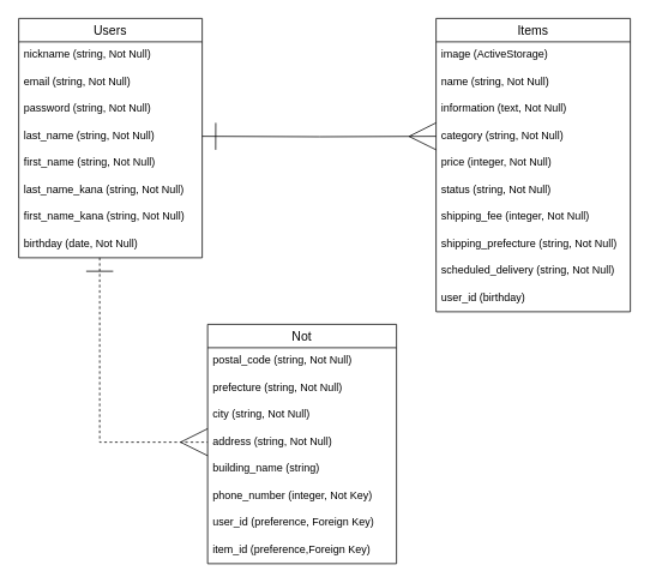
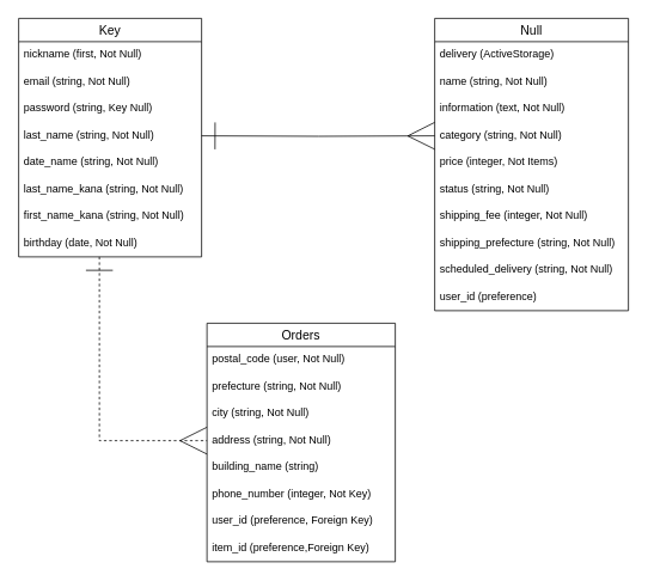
  <mxCell id="0" />
  <mxCell id="1" parent="0" />
- <mxCell id="2" value="Items" style="swimlane;fontStyle=0;childLayout=stackLayout;horizontal=1;startSize=26;horizontalStack=0;resizeParent=1;resizeParentMax=0;resizeLast=0;collapsible=1;marginBottom=0;align=center;fontSize=14;" parent="1" vertex="1"><mxGeometry x="484" y="20" width="216" height="326" as="geometry" /></mxCell>
- <mxCell id="3" value="image (ActiveStorage)" style="text;strokeColor=none;fillColor=none;spacingLeft=4;spacingRight=4;overflow=hidden;rotatable=0;points=[[0,0.5],[1,0.5]];portConstraint=eastwest;fontSize=12;" parent="2" vertex="1"><mxGeometry y="26" width="216" height="30" as="geometry" /></mxCell>
+ <mxCell id="2" value="Null" style="swimlane;fontStyle=0;childLayout=stackLayout;horizontal=1;startSize=26;horizontalStack=0;resizeParent=1;resizeParentMax=0;resizeLast=0;collapsible=1;marginBottom=0;align=center;fontSize=14;" parent="1" vertex="1"><mxGeometry x="484" y="20" width="216" height="326" as="geometry" /></mxCell>
+ <mxCell id="3" value="delivery (ActiveStorage)" style="text;strokeColor=none;fillColor=none;spacingLeft=4;spacingRight=4;overflow=hidden;rotatable=0;points=[[0,0.5],[1,0.5]];portConstraint=eastwest;fontSize=12;" parent="2" vertex="1"><mxGeometry y="26" width="216" height="30" as="geometry" /></mxCell>
  <mxCell id="4" value="name (string, Not Null)" style="text;strokeColor=none;fillColor=none;spacingLeft=4;spacingRight=4;overflow=hidden;rotatable=0;points=[[0,0.5],[1,0.5]];portConstraint=eastwest;fontSize=12;" parent="2" vertex="1"><mxGeometry y="56" width="216" height="30" as="geometry" /></mxCell>
  <mxCell id="5" value="information (text, Not Null)" style="text;strokeColor=none;fillColor=none;spacingLeft=4;spacingRight=4;overflow=hidden;rotatable=0;points=[[0,0.5],[1,0.5]];portConstraint=eastwest;fontSize=12;" parent="2" vertex="1"><mxGeometry y="86" width="216" height="30" as="geometry" /></mxCell>
  <mxCell id="6" value="category (string, Not Null)" style="text;strokeColor=none;fillColor=none;spacingLeft=4;spacingRight=4;overflow=hidden;rotatable=0;points=[[0,0.5],[1,0.5]];portConstraint=eastwest;fontSize=12;" parent="2" vertex="1"><mxGeometry y="116" width="216" height="30" as="geometry" /></mxCell>
- <mxCell id="7" value="price (integer, Not Null)" style="text;strokeColor=none;fillColor=none;spacingLeft=4;spacingRight=4;overflow=hidden;rotatable=0;points=[[0,0.5],[1,0.5]];portConstraint=eastwest;fontSize=12;" parent="2" vertex="1"><mxGeometry y="146" width="216" height="30" as="geometry" /></mxCell>
+ <mxCell id="7" value="price (integer, Not Items)" style="text;strokeColor=none;fillColor=none;spacingLeft=4;spacingRight=4;overflow=hidden;rotatable=0;points=[[0,0.5],[1,0.5]];portConstraint=eastwest;fontSize=12;" parent="2" vertex="1"><mxGeometry y="146" width="216" height="30" as="geometry" /></mxCell>
  <mxCell id="8" value="status (string, Not Null)" style="text;strokeColor=none;fillColor=none;spacingLeft=4;spacingRight=4;overflow=hidden;rotatable=0;points=[[0,0.5],[1,0.5]];portConstraint=eastwest;fontSize=12;" parent="2" vertex="1"><mxGeometry y="176" width="216" height="30" as="geometry" /></mxCell>
  <mxCell id="9" value="shipping_fee (integer, Not Null)" style="text;strokeColor=none;fillColor=none;spacingLeft=4;spacingRight=4;overflow=hidden;rotatable=0;points=[[0,0.5],[1,0.5]];portConstraint=eastwest;fontSize=12;" parent="2" vertex="1"><mxGeometry y="206" width="216" height="30" as="geometry" /></mxCell>
  <mxCell id="10" value="shipping_prefecture (string, Not Null)" style="text;strokeColor=none;fillColor=none;spacingLeft=4;spacingRight=4;overflow=hidden;rotatable=0;points=[[0,0.5],[1,0.5]];portConstraint=eastwest;fontSize=12;" parent="2" vertex="1"><mxGeometry y="236" width="216" height="30" as="geometry" /></mxCell>
  <mxCell id="11" value="scheduled_delivery (string, Not Null)" style="text;strokeColor=none;fillColor=none;spacingLeft=4;spacingRight=4;overflow=hidden;rotatable=0;points=[[0,0.5],[1,0.5]];portConstraint=eastwest;fontSize=12;" parent="2" vertex="1"><mxGeometry y="266" width="216" height="30" as="geometry" /></mxCell>
- <mxCell id="12" value="user_id (birthday)" style="text;strokeColor=none;fillColor=none;spacingLeft=4;spacingRight=4;overflow=hidden;rotatable=0;points=[[0,0.5],[1,0.5]];portConstraint=eastwest;fontSize=12;" parent="2" vertex="1"><mxGeometry y="296" width="216" height="30" as="geometry" /></mxCell>
- <mxCell id="13" value="Not" style="swimlane;fontStyle=0;childLayout=stackLayout;horizontal=1;startSize=26;horizontalStack=0;resizeParent=1;resizeParentMax=0;resizeLast=0;collapsible=1;marginBottom=0;align=center;fontSize=14;" parent="1" vertex="1"><mxGeometry x="230" y="360" width="210" height="266" as="geometry" /></mxCell>
- <mxCell id="14" value="postal_code (string, Not Null)" style="text;strokeColor=none;fillColor=none;spacingLeft=4;spacingRight=4;overflow=hidden;rotatable=0;points=[[0,0.5],[1,0.5]];portConstraint=eastwest;fontSize=12;" parent="13" vertex="1"><mxGeometry y="26" width="210" height="30" as="geometry" /></mxCell>
+ <mxCell id="12" value="user_id (preference)" style="text;strokeColor=none;fillColor=none;spacingLeft=4;spacingRight=4;overflow=hidden;rotatable=0;points=[[0,0.5],[1,0.5]];portConstraint=eastwest;fontSize=12;" parent="2" vertex="1"><mxGeometry y="296" width="216" height="30" as="geometry" /></mxCell>
+ <mxCell id="13" value="Orders" style="swimlane;fontStyle=0;childLayout=stackLayout;horizontal=1;startSize=26;horizontalStack=0;resizeParent=1;resizeParentMax=0;resizeLast=0;collapsible=1;marginBottom=0;align=center;fontSize=14;" parent="1" vertex="1"><mxGeometry x="230" y="360" width="210" height="266" as="geometry" /></mxCell>
+ <mxCell id="14" value="postal_code (user, Not Null)" style="text;strokeColor=none;fillColor=none;spacingLeft=4;spacingRight=4;overflow=hidden;rotatable=0;points=[[0,0.5],[1,0.5]];portConstraint=eastwest;fontSize=12;" parent="13" vertex="1"><mxGeometry y="26" width="210" height="30" as="geometry" /></mxCell>
  <mxCell id="15" value="prefecture (string, Not Null)" style="text;strokeColor=none;fillColor=none;spacingLeft=4;spacingRight=4;overflow=hidden;rotatable=0;points=[[0,0.5],[1,0.5]];portConstraint=eastwest;fontSize=12;" parent="13" vertex="1"><mxGeometry y="56" width="210" height="30" as="geometry" /></mxCell>
  <mxCell id="16" value="city (string, Not Null)" style="text;strokeColor=none;fillColor=none;spacingLeft=4;spacingRight=4;overflow=hidden;rotatable=0;points=[[0,0.5],[1,0.5]];portConstraint=eastwest;fontSize=12;" parent="13" vertex="1"><mxGeometry y="86" width="210" height="30" as="geometry" /></mxCell>
  <mxCell id="17" value="address (string, Not Null)" style="text;strokeColor=none;fillColor=none;spacingLeft=4;spacingRight=4;overflow=hidden;rotatable=0;points=[[0,0.5],[1,0.5]];portConstraint=eastwest;fontSize=12;" parent="13" vertex="1"><mxGeometry y="116" width="210" height="30" as="geometry" /></mxCell>
  <mxCell id="18" value="building_name (string)" style="text;strokeColor=none;fillColor=none;spacingLeft=4;spacingRight=4;overflow=hidden;rotatable=0;points=[[0,0.5],[1,0.5]];portConstraint=eastwest;fontSize=12;" parent="13" vertex="1"><mxGeometry y="146" width="210" height="30" as="geometry" /></mxCell>
  <mxCell id="19" value="phone_number (integer, Not Key)" style="text;strokeColor=none;fillColor=none;spacingLeft=4;spacingRight=4;overflow=hidden;rotatable=0;points=[[0,0.5],[1,0.5]];portConstraint=eastwest;fontSize=12;" parent="13" vertex="1"><mxGeometry y="176" width="210" height="30" as="geometry" /></mxCell>
  <mxCell id="20" value="user_id (preference, Foreign Key)" style="text;strokeColor=none;fillColor=none;spacingLeft=4;spacingRight=4;overflow=hidden;rotatable=0;points=[[0,0.5],[1,0.5]];portConstraint=eastwest;fontSize=12;" parent="13" vertex="1"><mxGeometry y="206" width="210" height="30" as="geometry" /></mxCell>
  <mxCell id="21" value="item_id (preference,Foreign Key)" style="text;strokeColor=none;fillColor=none;spacingLeft=4;spacingRight=4;overflow=hidden;rotatable=0;points=[[0,0.5],[1,0.5]];portConstraint=eastwest;fontSize=12;" parent="13" vertex="1"><mxGeometry y="236" width="210" height="30" as="geometry" /></mxCell>
- <mxCell id="22" value="Users" style="swimlane;fontStyle=0;childLayout=stackLayout;horizontal=1;startSize=26;horizontalStack=0;resizeParent=1;resizeParentMax=0;resizeLast=0;collapsible=1;marginBottom=0;align=center;fontSize=14;" parent="1" vertex="1"><mxGeometry x="20" y="20" width="204" height="266" as="geometry" /></mxCell>
- <mxCell id="23" value="nickname (string, Not Null) " style="text;strokeColor=none;fillColor=none;spacingLeft=4;spacingRight=4;overflow=hidden;rotatable=0;points=[[0,0.5],[1,0.5]];portConstraint=eastwest;fontSize=12;" parent="22" vertex="1"><mxGeometry y="26" width="204" height="30" as="geometry" /></mxCell>
+ <mxCell id="22" value="Key" style="swimlane;fontStyle=0;childLayout=stackLayout;horizontal=1;startSize=26;horizontalStack=0;resizeParent=1;resizeParentMax=0;resizeLast=0;collapsible=1;marginBottom=0;align=center;fontSize=14;" parent="1" vertex="1"><mxGeometry x="20" y="20" width="204" height="266" as="geometry" /></mxCell>
+ <mxCell id="23" value="nickname (first, Not Null) " style="text;strokeColor=none;fillColor=none;spacingLeft=4;spacingRight=4;overflow=hidden;rotatable=0;points=[[0,0.5],[1,0.5]];portConstraint=eastwest;fontSize=12;" parent="22" vertex="1"><mxGeometry y="26" width="204" height="30" as="geometry" /></mxCell>
  <mxCell id="24" value="email (string, Not Null)" style="text;strokeColor=none;fillColor=none;spacingLeft=4;spacingRight=4;overflow=hidden;rotatable=0;points=[[0,0.5],[1,0.5]];portConstraint=eastwest;fontSize=12;" parent="22" vertex="1"><mxGeometry y="56" width="204" height="30" as="geometry" /></mxCell>
- <mxCell id="25" value="password (string, Not Null)" style="text;strokeColor=none;fillColor=none;spacingLeft=4;spacingRight=4;overflow=hidden;rotatable=0;points=[[0,0.5],[1,0.5]];portConstraint=eastwest;fontSize=12;" parent="22" vertex="1"><mxGeometry y="86" width="204" height="30" as="geometry" /></mxCell>
+ <mxCell id="25" value="password (string, Key Null)" style="text;strokeColor=none;fillColor=none;spacingLeft=4;spacingRight=4;overflow=hidden;rotatable=0;points=[[0,0.5],[1,0.5]];portConstraint=eastwest;fontSize=12;" parent="22" vertex="1"><mxGeometry y="86" width="204" height="30" as="geometry" /></mxCell>
  <mxCell id="26" value="last_name (string, Not Null)" style="text;strokeColor=none;fillColor=none;spacingLeft=4;spacingRight=4;overflow=hidden;rotatable=0;points=[[0,0.5],[1,0.5]];portConstraint=eastwest;fontSize=12;" parent="22" vertex="1"><mxGeometry y="116" width="204" height="30" as="geometry" /></mxCell>
- <mxCell id="27" value="first_name (string, Not Null)" style="text;strokeColor=none;fillColor=none;spacingLeft=4;spacingRight=4;overflow=hidden;rotatable=0;points=[[0,0.5],[1,0.5]];portConstraint=eastwest;fontSize=12;" parent="22" vertex="1"><mxGeometry y="146" width="204" height="30" as="geometry" /></mxCell>
+ <mxCell id="27" value="date_name (string, Not Null)" style="text;strokeColor=none;fillColor=none;spacingLeft=4;spacingRight=4;overflow=hidden;rotatable=0;points=[[0,0.5],[1,0.5]];portConstraint=eastwest;fontSize=12;" parent="22" vertex="1"><mxGeometry y="146" width="204" height="30" as="geometry" /></mxCell>
  <mxCell id="28" value="last_name_kana (string, Not Null)" style="text;strokeColor=none;fillColor=none;spacingLeft=4;spacingRight=4;overflow=hidden;rotatable=0;points=[[0,0.5],[1,0.5]];portConstraint=eastwest;fontSize=12;" parent="22" vertex="1"><mxGeometry y="176" width="204" height="30" as="geometry" /></mxCell>
  <mxCell id="29" value="first_name_kana (string, Not Null)" style="text;strokeColor=none;fillColor=none;spacingLeft=4;spacingRight=4;overflow=hidden;rotatable=0;points=[[0,0.5],[1,0.5]];portConstraint=eastwest;fontSize=12;" parent="22" vertex="1"><mxGeometry y="206" width="204" height="30" as="geometry" /></mxCell>
  <mxCell id="30" value="birthday (date, Not Null)" style="text;strokeColor=none;fillColor=none;spacingLeft=4;spacingRight=4;overflow=hidden;rotatable=0;points=[[0,0.5],[1,0.5]];portConstraint=eastwest;fontSize=12;" parent="22" vertex="1"><mxGeometry y="236" width="204" height="30" as="geometry" /></mxCell>
  <mxCell id="31" style="edgeStyle=orthogonalEdgeStyle;rounded=0;orthogonalLoop=1;jettySize=auto;html=1;exitX=1;exitY=0.5;exitDx=0;exitDy=0;entryX=0;entryY=0.5;entryDx=0;entryDy=0;endArrow=ERmany;endFill=0;targetPerimeterSpacing=0;endSize=28;startArrow=ERone;startFill=0;sourcePerimeterSpacing=0;startSize=28;" parent="1" target="6" edge="1"><mxGeometry relative="1" as="geometry"><mxPoint x="224" y="151" as="sourcePoint" /></mxGeometry></mxCell>
  <mxCell id="32" style="edgeStyle=orthogonalEdgeStyle;rounded=0;orthogonalLoop=1;jettySize=auto;html=1;startArrow=ERone;startFill=0;endArrow=ERmany;endFill=0;startSize=28;endSize=28;sourcePerimeterSpacing=0;targetPerimeterSpacing=0;dashed=1;" parent="1" source="30" target="17" edge="1"><mxGeometry relative="1" as="geometry"><mxPoint x="60" y="345" as="sourcePoint" /><Array as="points"><mxPoint x="110" y="491" /></Array></mxGeometry></mxCell>
